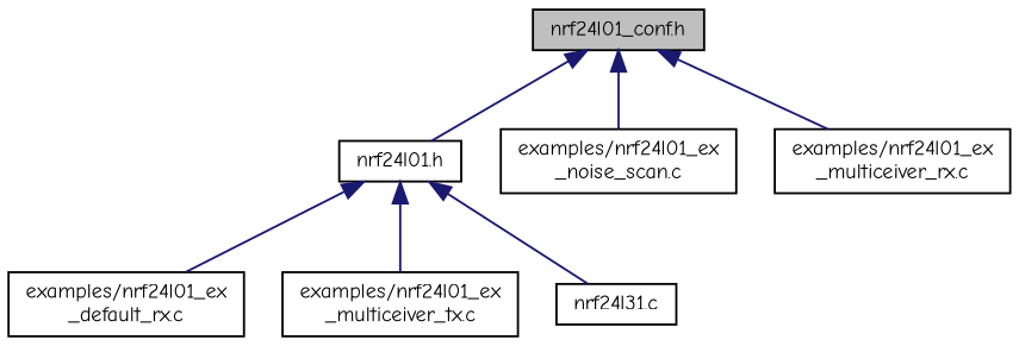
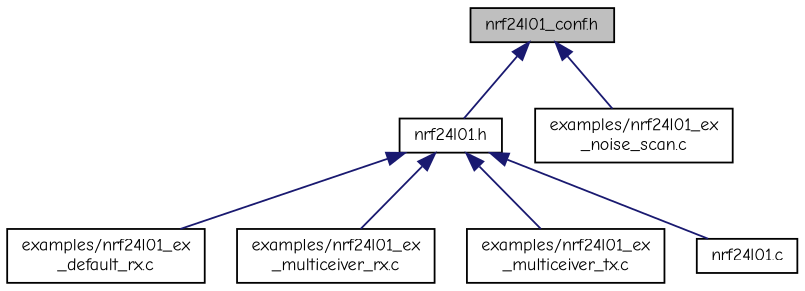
  digraph {
    fontname="Comic Neue"
    node [color=black fillcolor=white fontname="Comic Neue" fontsize=10 shape=record style=filled]
    edge [color=midnightblue dir=back fontname="Comic Neue" fontsize=10 labelfontname=Helvetica labelfontsize=10 style=solid]
    n1 [fillcolor=grey75 fontcolor=black height=0.2 label="nrf24l01_conf.h" width=0.4]
    n2 [height=0.2 label="nrf24l01.h" width=0.4]
    n3 [height=0.2 label="examples/nrf24l01_ex\l_noise_scan.c" width=0.4]
    n4 [height=0.2 label="examples/nrf24l01_ex\l_default_rx.c" width=0.4]
    n5 [height=0.2 label="examples/nrf24l01_ex\l_multiceiver_rx.c" width=0.4]
    n6 [height=0.2 label="examples/nrf24l01_ex\l_multiceiver_tx.c" width=0.4]
-   n7 [height=0.2 label="nrf24l31.c" width=0.4]
+   n7 [height=0.2 label="nrf24l01.c" width=0.4]
    n1 -> n2
    n1 -> n3
    n2 -> n4
-   n1 -> n5
+   n2 -> n5
    n2 -> n6
    n2 -> n7
  }
